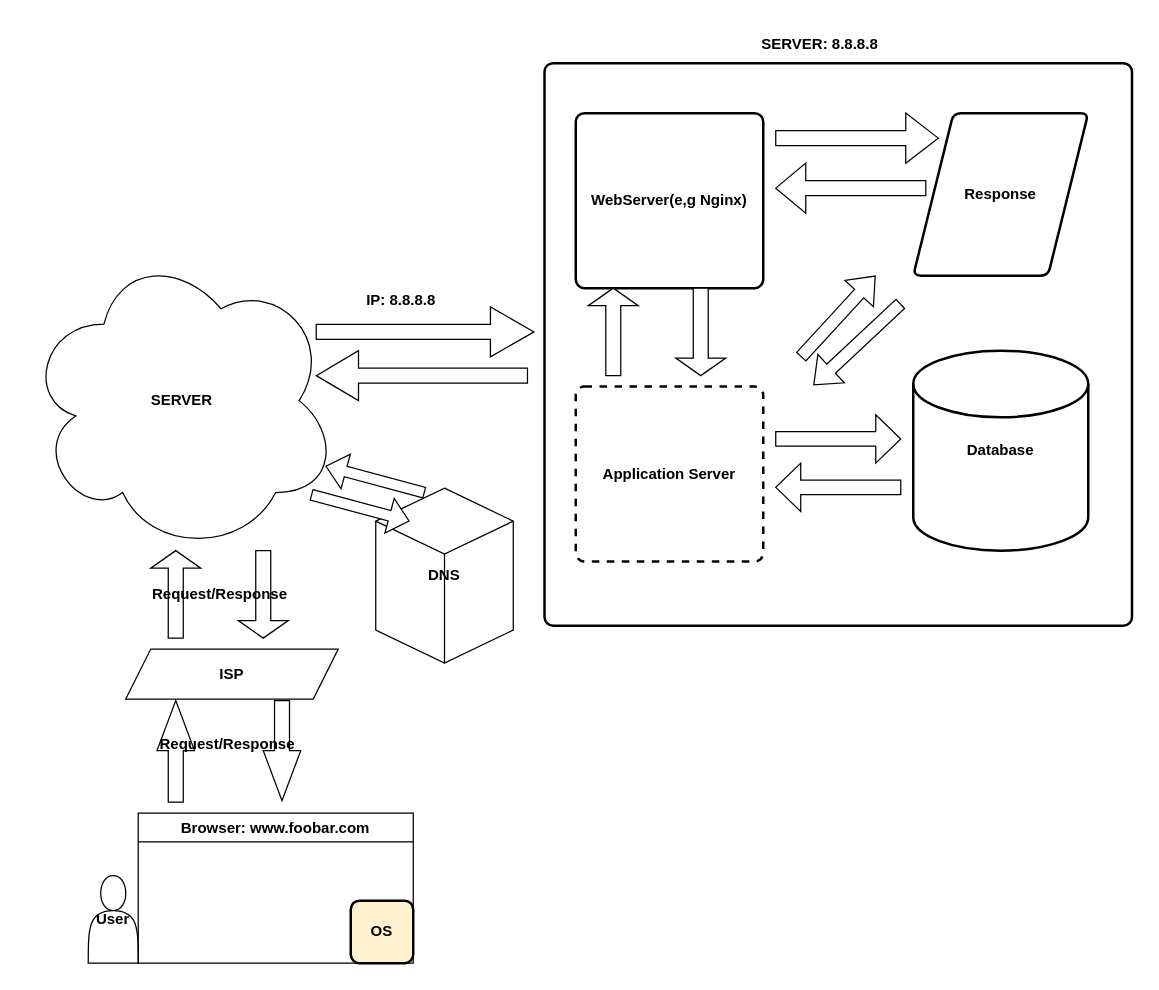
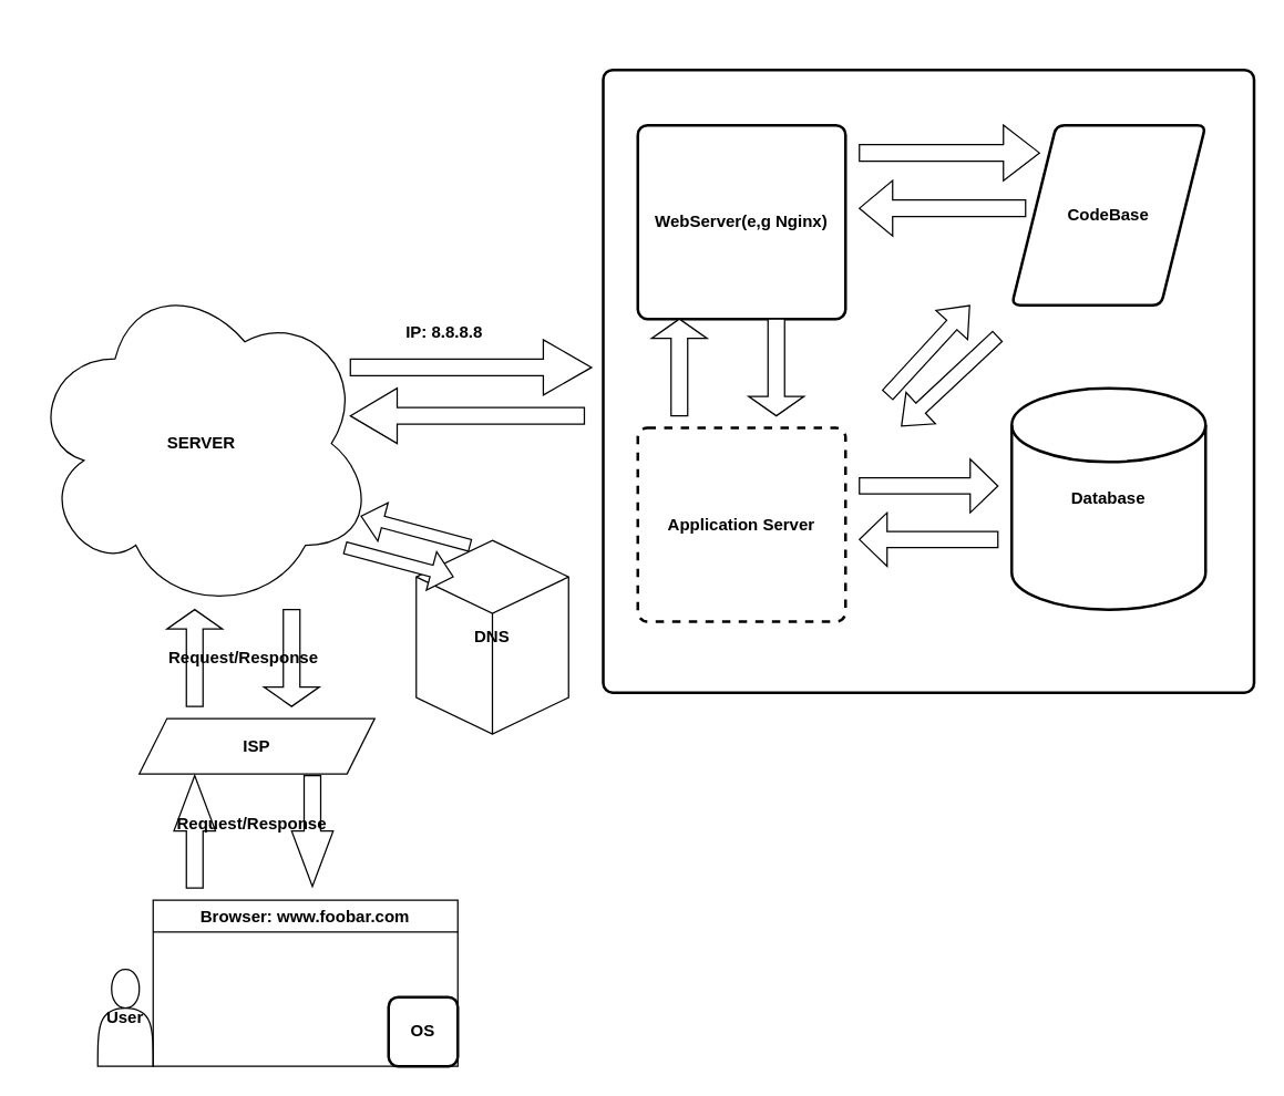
  <mxCell id="0" />
  <mxCell id="1" parent="0" />
  <mxCell id="2" value="" style="rounded=1;whiteSpace=wrap;html=1;absoluteArcSize=1;arcSize=14;strokeWidth=2;" vertex="1" parent="1"><mxGeometry x="435" y="50" width="470" height="450" as="geometry" /></mxCell>
  <mxCell id="3" value="&lt;b&gt;SERVER&lt;/b&gt;" style="ellipse;shape=cloud;whiteSpace=wrap;html=1;" vertex="1" parent="1"><mxGeometry x="20" y="197.5" width="250" height="245" as="geometry" /></mxCell>
  <mxCell id="4" value="User" style="shape=actor;whiteSpace=wrap;html=1;fontStyle=1" vertex="1" parent="1"><mxGeometry x="70" y="700" width="40" height="70" as="geometry" /></mxCell>
  <mxCell id="5" value="Browser: www.foobar.com" style="swimlane;whiteSpace=wrap;html=1;startSize=23;" vertex="1" parent="1"><mxGeometry x="110" y="650" width="220" height="120" as="geometry" /></mxCell>
- <mxCell id="6" value="OS" style="rounded=1;whiteSpace=wrap;html=1;absoluteArcSize=1;arcSize=14;strokeWidth=2;fontStyle=1;fillColor=#fff2cc;" vertex="1" parent="5"><mxGeometry x="170" y="70" width="50" height="50" as="geometry" /></mxCell>
+ <mxCell id="6" value="OS" style="rounded=1;whiteSpace=wrap;html=1;absoluteArcSize=1;arcSize=14;strokeWidth=2;fontStyle=1" vertex="1" parent="5"><mxGeometry x="170" y="70" width="50" height="50" as="geometry" /></mxCell>
  <mxCell id="7" value="Database" style="strokeWidth=2;html=1;shape=mxgraph.flowchart.database;whiteSpace=wrap;fontStyle=1" vertex="1" parent="1"><mxGeometry x="730" y="280" width="140" height="160" as="geometry" /></mxCell>
  <mxCell id="8" value="WebServer(e,g Nginx)" style="rounded=1;whiteSpace=wrap;html=1;absoluteArcSize=1;arcSize=14;strokeWidth=2;fontStyle=1" vertex="1" parent="1"><mxGeometry x="460" y="90" width="150" height="140" as="geometry" /></mxCell>
  <mxCell id="9" value="Application Server" style="rounded=1;whiteSpace=wrap;html=1;absoluteArcSize=1;arcSize=14;strokeWidth=2;fontStyle=1;dashed=1;" vertex="1" parent="1"><mxGeometry x="460" y="308.71" width="150" height="140" as="geometry" /></mxCell>
- <mxCell id="10" value="Response" style="shape=parallelogram;html=1;strokeWidth=2;perimeter=parallelogramPerimeter;whiteSpace=wrap;rounded=1;arcSize=12;size=0.23;fontStyle=1" vertex="1" parent="1"><mxGeometry x="730" y="90" width="140" height="130" as="geometry" /></mxCell>
+ <mxCell id="10" value="CodeBase" style="shape=parallelogram;html=1;strokeWidth=2;perimeter=parallelogramPerimeter;whiteSpace=wrap;rounded=1;arcSize=12;size=0.23;fontStyle=1" vertex="1" parent="1"><mxGeometry x="730" y="90" width="140" height="130" as="geometry" /></mxCell>
  <mxCell id="11" value="" style="html=1;shadow=0;dashed=0;align=center;verticalAlign=middle;shape=mxgraph.arrows2.arrow;dy=0.6;dx=40;direction=south;notch=0;fontStyle=1" vertex="1" parent="1"><mxGeometry x="210" y="560" width="30" height="80" as="geometry" /></mxCell>
  <mxCell id="12" value="" style="html=1;shadow=0;dashed=0;align=center;verticalAlign=middle;shape=mxgraph.arrows2.arrow;dy=0.6;dx=40;direction=north;notch=0;fontStyle=1" vertex="1" parent="1"><mxGeometry x="125" y="560" width="30" height="81.25" as="geometry" /></mxCell>
  <mxCell id="13" value="&lt;b&gt;ISP&lt;/b&gt;" style="shape=parallelogram;perimeter=parallelogramPerimeter;whiteSpace=wrap;html=1;fixedSize=1;" vertex="1" parent="1"><mxGeometry x="100" y="518.75" width="170" height="40" as="geometry" /></mxCell>
  <mxCell id="14" value="" style="shape=singleArrow;direction=south;whiteSpace=wrap;html=1;" vertex="1" parent="1"><mxGeometry x="190" y="440" width="40" height="70" as="geometry" /></mxCell>
  <mxCell id="15" value="" style="shape=singleArrow;direction=north;whiteSpace=wrap;html=1;" vertex="1" parent="1"><mxGeometry x="120" y="440" width="40" height="70" as="geometry" /></mxCell>
  <mxCell id="16" value="DNS" style="html=1;whiteSpace=wrap;shape=isoCube2;backgroundOutline=1;isoAngle=15;fontStyle=1" vertex="1" parent="1"><mxGeometry x="300" y="390" width="110" height="140" as="geometry" /></mxCell>
  <mxCell id="17" value="&lt;b&gt;Request/Response&lt;/b&gt;" style="text;html=1;align=center;verticalAlign=middle;resizable=0;points=[];autosize=1;strokeColor=none;fillColor=none;" vertex="1" parent="1"><mxGeometry x="110" y="460" width="130" height="30" as="geometry" /></mxCell>
  <mxCell id="18" value="" style="shape=singleArrow;whiteSpace=wrap;html=1;rotation=15;" vertex="1" parent="1"><mxGeometry x="247.31" y="391.48" width="80.68" height="28.71" as="geometry" /></mxCell>
  <mxCell id="19" value="" style="shape=singleArrow;direction=west;whiteSpace=wrap;html=1;rotation=15;" vertex="1" parent="1"><mxGeometry x="258.85" y="368.7" width="81.3" height="28.69" as="geometry" /></mxCell>
  <mxCell id="20" value="" style="shape=singleArrow;whiteSpace=wrap;html=1;" vertex="1" parent="1"><mxGeometry x="252.42" y="245" width="174.15" height="40" as="geometry" /></mxCell>
  <mxCell id="21" value="" style="shape=singleArrow;whiteSpace=wrap;html=1;rotation=-180;" vertex="1" parent="1"><mxGeometry x="252.42" y="280" width="168.97" height="40" as="geometry" /></mxCell>
  <mxCell id="22" value="" style="shape=singleArrow;whiteSpace=wrap;html=1;" vertex="1" parent="1"><mxGeometry x="620" y="90" width="130" height="40" as="geometry" /></mxCell>
  <mxCell id="23" value="" style="shape=singleArrow;whiteSpace=wrap;html=1;rotation=-180;" vertex="1" parent="1"><mxGeometry x="620" y="130" width="120" height="40" as="geometry" /></mxCell>
  <mxCell id="24" value="" style="shape=singleArrow;direction=north;whiteSpace=wrap;html=1;" vertex="1" parent="1"><mxGeometry x="470" y="230" width="40" height="70" as="geometry" /></mxCell>
  <mxCell id="25" value="" style="edgeStyle=orthogonalEdgeStyle;rounded=0;orthogonalLoop=1;jettySize=auto;html=1;" edge="1" parent="1" target="8"><mxGeometry relative="1" as="geometry"><mxPoint x="542.486" y="230" as="sourcePoint" /><Array as="points"><mxPoint x="540" y="210" /><mxPoint x="540" y="210" /></Array></mxGeometry></mxCell>
  <mxCell id="26" value="" style="shape=singleArrow;direction=north;whiteSpace=wrap;html=1;rotation=-180;" vertex="1" parent="1"><mxGeometry x="540" y="230" width="40" height="70" as="geometry" /></mxCell>
  <mxCell id="27" value="" style="shape=singleArrow;whiteSpace=wrap;html=1;" vertex="1" parent="1"><mxGeometry x="620" y="331.29" width="100" height="38.71" as="geometry" /></mxCell>
  <mxCell id="28" value="" style="shape=singleArrow;whiteSpace=wrap;html=1;rotation=-180;" vertex="1" parent="1"><mxGeometry x="620" y="370" width="100" height="38.71" as="geometry" /></mxCell>
  <mxCell id="29" value="&lt;b&gt;Request/Response&lt;/b&gt;" style="text;html=1;align=center;verticalAlign=middle;resizable=0;points=[];autosize=1;strokeColor=none;fillColor=none;" vertex="1" parent="1"><mxGeometry x="115.85" y="580" width="130" height="30" as="geometry" /></mxCell>
  <mxCell id="30" value="IP: 8.8.8.8" style="text;html=1;align=center;verticalAlign=middle;resizable=0;points=[];autosize=1;strokeColor=none;fillColor=none;fontStyle=1" vertex="1" parent="1"><mxGeometry x="280" y="225" width="80" height="30" as="geometry" /></mxCell>
- <mxCell id="31" value="&lt;b&gt;SERVER: 8.8.8.8&lt;/b&gt;" style="text;html=1;align=center;verticalAlign=middle;resizable=0;points=[];autosize=1;strokeColor=none;fillColor=none;" vertex="1" parent="1"><mxGeometry x="595" y="20" width="120" height="30" as="geometry" /></mxCell>
  <mxCell id="32" value="" style="shape=flexArrow;endArrow=classic;html=1;rounded=0;exitX=0.394;exitY=0.556;exitDx=0;exitDy=0;exitPerimeter=0;" edge="1" parent="1"><mxGeometry width="50" height="50" relative="1" as="geometry"><mxPoint x="640.09" y="285.2" as="sourcePoint" /><mxPoint x="699.91" y="220" as="targetPoint" /></mxGeometry></mxCell>
  <mxCell id="33" value="" style="shape=flexArrow;endArrow=classic;html=1;rounded=0;exitX=0.585;exitY=0.422;exitDx=0;exitDy=0;exitPerimeter=0;" edge="1" parent="1"><mxGeometry width="50" height="50" relative="1" as="geometry"><mxPoint x="720" y="242.28" as="sourcePoint" /><mxPoint x="650.05" y="307.726" as="targetPoint" /></mxGeometry></mxCell>
